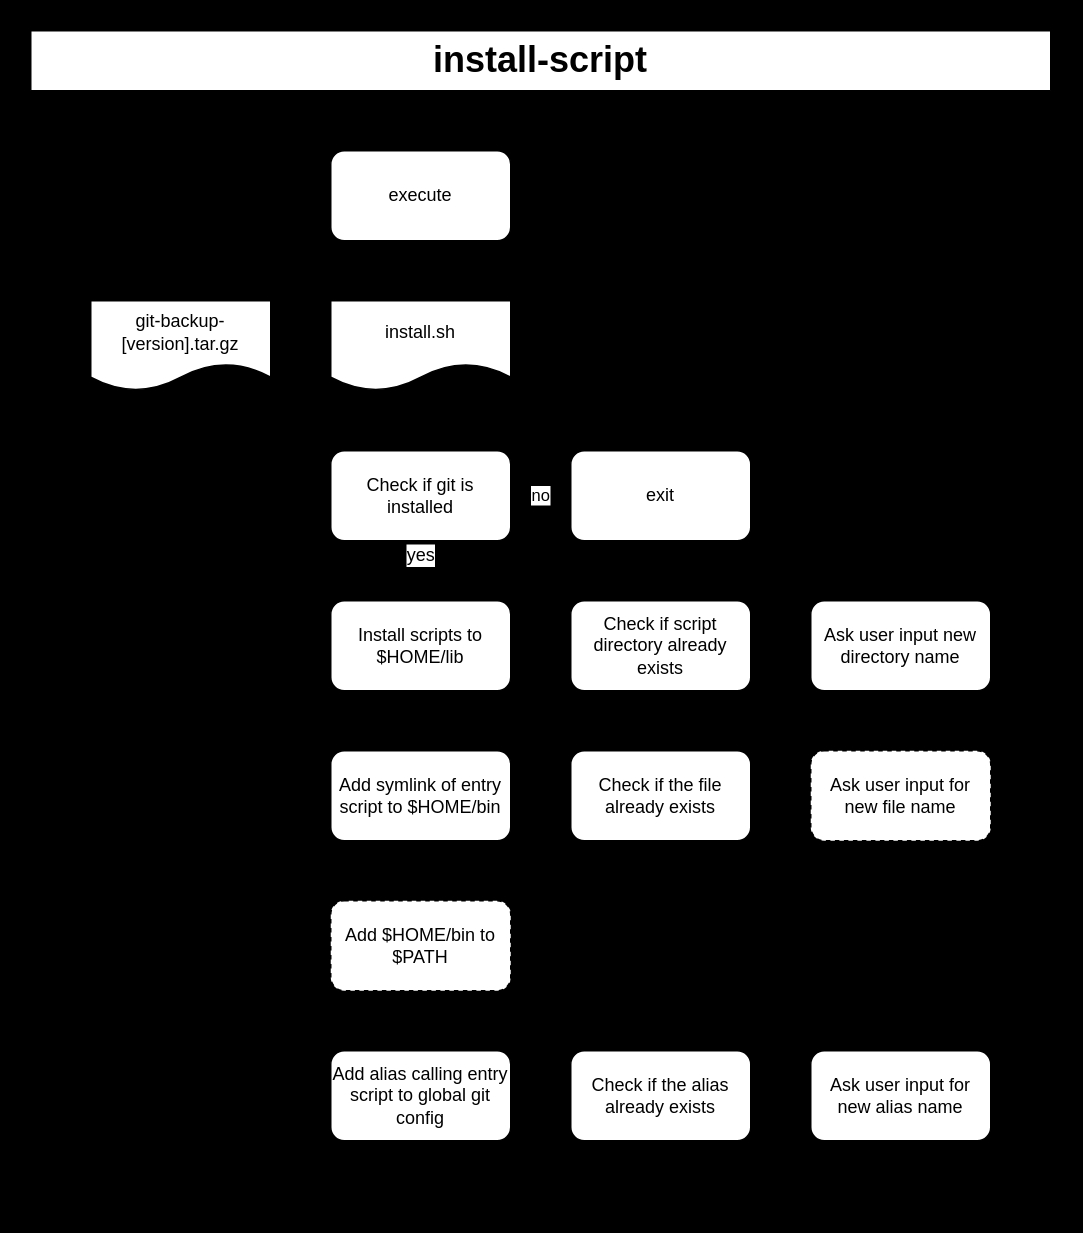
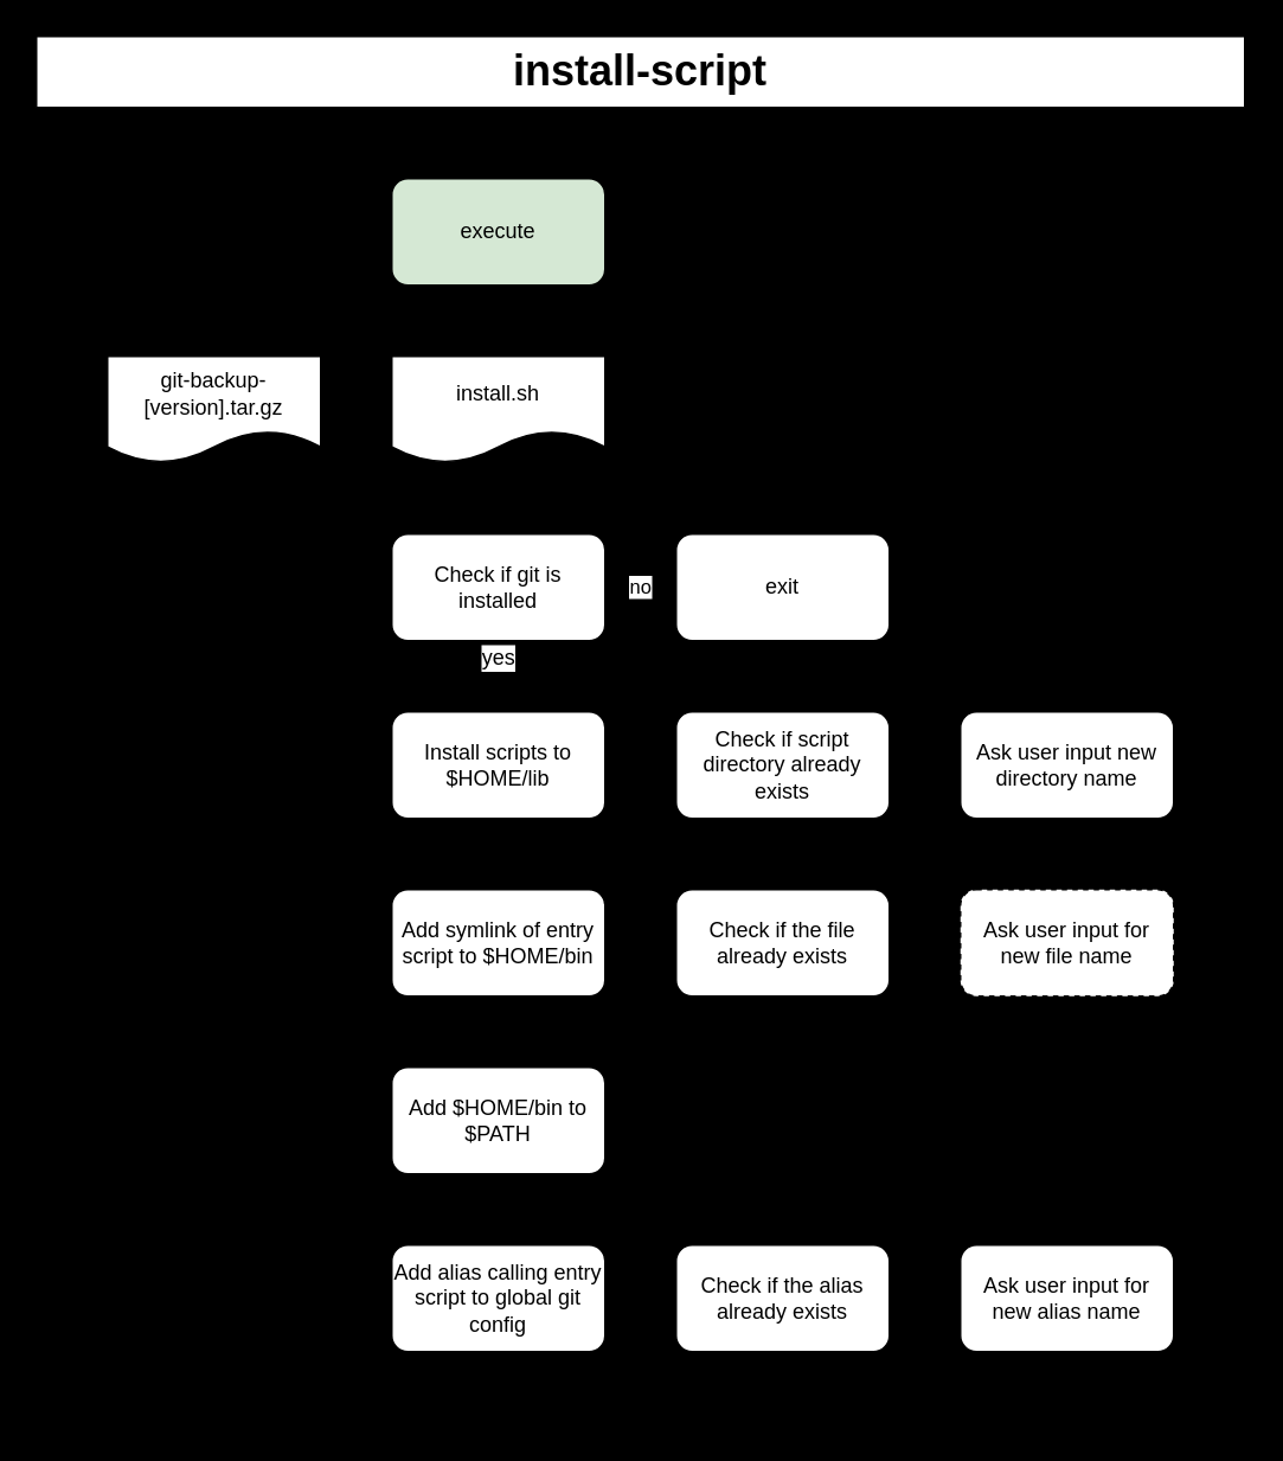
  <mxCell id="0" />
  <mxCell id="1" parent="0" />
  <mxCell id="2" value="&lt;font style=&quot;font-size: 24px;&quot;&gt;install-script&lt;/font&gt;" style="swimlane;whiteSpace=wrap;html=1;startSize=40;fontSize=24;" parent="1" vertex="1"><mxGeometry x="20" y="20" width="680" height="780" as="geometry" /></mxCell>
  <mxCell id="3" value="install.sh" style="shape=document;whiteSpace=wrap;html=1;boundedLbl=1;" parent="2" vertex="1"><mxGeometry x="200" y="180" width="120" height="60" as="geometry" /></mxCell>
  <mxCell id="4" value="yes" style="edgeStyle=orthogonalEdgeStyle;rounded=0;orthogonalLoop=1;jettySize=auto;html=1;fontSize=12;" parent="2" source="5" target="18" edge="1"><mxGeometry x="-0.5" relative="1" as="geometry"><Array as="points"><mxPoint x="260" y="350" /><mxPoint x="260" y="350" /></Array><mxPoint as="offset" /></mxGeometry></mxCell>
  <mxCell id="5" value="Check if git is installed" style="rounded=1;whiteSpace=wrap;html=1;" parent="2" vertex="1"><mxGeometry x="200" y="280" width="120" height="60" as="geometry" /></mxCell>
  <mxCell id="6" style="edgeStyle=orthogonalEdgeStyle;rounded=0;orthogonalLoop=1;jettySize=auto;html=1;fontSize=12;" parent="2" source="7" target="30" edge="1"><mxGeometry relative="1" as="geometry" /></mxCell>
  <mxCell id="7" value="Add alias calling entry script to global git config" style="rounded=1;whiteSpace=wrap;html=1;" parent="2" vertex="1"><mxGeometry x="200" y="680" width="120" height="60" as="geometry" /></mxCell>
  <mxCell id="8" style="edgeStyle=orthogonalEdgeStyle;rounded=0;orthogonalLoop=1;jettySize=auto;html=1;" parent="2" source="9" target="3" edge="1"><mxGeometry relative="1" as="geometry" /></mxCell>
  <mxCell id="9" value="git-backup-[version].tar.gz" style="shape=document;whiteSpace=wrap;html=1;boundedLbl=1;" parent="2" vertex="1"><mxGeometry x="40" y="180" width="120" height="60" as="geometry" /></mxCell>
  <mxCell id="10" style="edgeStyle=orthogonalEdgeStyle;rounded=0;orthogonalLoop=1;jettySize=auto;html=1;" parent="2" source="3" target="5" edge="1"><mxGeometry relative="1" as="geometry"><mxPoint x="260" y="340" as="sourcePoint" /><mxPoint x="540" y="380" as="targetPoint" /></mxGeometry></mxCell>
  <mxCell id="11" value="exit" style="rounded=1;whiteSpace=wrap;html=1;" parent="2" vertex="1"><mxGeometry x="360" y="280" width="120" height="60" as="geometry" /></mxCell>
  <mxCell id="12" value="" style="edgeStyle=orthogonalEdgeStyle;rounded=0;orthogonalLoop=1;jettySize=auto;html=1;" parent="2" source="5" target="11" edge="1"><mxGeometry relative="1" as="geometry" /></mxCell>
  <mxCell id="13" value="no" style="edgeStyle=orthogonalEdgeStyle;rounded=0;orthogonalLoop=1;jettySize=auto;html=1;" parent="2" source="5" target="11" edge="1"><mxGeometry relative="1" as="geometry" /></mxCell>
  <mxCell id="14" style="edgeStyle=orthogonalEdgeStyle;rounded=0;orthogonalLoop=1;jettySize=auto;html=1;fontSize=12;" parent="2" source="15" target="20" edge="1"><mxGeometry relative="1" as="geometry" /></mxCell>
  <mxCell id="15" value="Check if script directory already exists" style="rounded=1;whiteSpace=wrap;html=1;" parent="2" vertex="1"><mxGeometry x="360" y="380" width="120" height="60" as="geometry" /></mxCell>
  <mxCell id="16" style="edgeStyle=orthogonalEdgeStyle;rounded=0;orthogonalLoop=1;jettySize=auto;html=1;fontSize=12;" parent="2" source="18" target="15" edge="1"><mxGeometry relative="1" as="geometry" /></mxCell>
  <mxCell id="17" style="edgeStyle=orthogonalEdgeStyle;rounded=0;orthogonalLoop=1;jettySize=auto;html=1;fontSize=12;" parent="2" source="18" target="24" edge="1"><mxGeometry relative="1" as="geometry" /></mxCell>
  <mxCell id="18" value="Install scripts to $HOME/lib" style="rounded=1;whiteSpace=wrap;html=1;" parent="2" vertex="1"><mxGeometry x="200" y="380" width="120" height="60" as="geometry" /></mxCell>
  <mxCell id="19" style="edgeStyle=orthogonalEdgeStyle;rounded=0;orthogonalLoop=1;jettySize=auto;html=1;fontSize=12;" parent="2" source="20" target="18" edge="1"><mxGeometry relative="1" as="geometry"><Array as="points"><mxPoint x="580" y="360" /><mxPoint x="260" y="360" /></Array></mxGeometry></mxCell>
  <mxCell id="20" value="Ask user input new directory name" style="rounded=1;whiteSpace=wrap;html=1;" parent="2" vertex="1"><mxGeometry x="520" y="380" width="120" height="60" as="geometry" /></mxCell>
  <mxCell id="21" style="edgeStyle=orthogonalEdgeStyle;rounded=0;orthogonalLoop=1;jettySize=auto;html=1;fontSize=12;startArrow=none;" parent="2" source="33" target="7" edge="1"><mxGeometry relative="1" as="geometry" /></mxCell>
  <mxCell id="22" style="edgeStyle=orthogonalEdgeStyle;rounded=0;orthogonalLoop=1;jettySize=auto;html=1;fontSize=12;" parent="2" source="24" target="26" edge="1"><mxGeometry relative="1" as="geometry"><mxPoint x="360" y="510" as="targetPoint" /></mxGeometry></mxCell>
  <mxCell id="23" style="edgeStyle=orthogonalEdgeStyle;rounded=0;orthogonalLoop=1;jettySize=auto;html=1;fontSize=12;" parent="2" source="24" target="33" edge="1"><mxGeometry relative="1" as="geometry" /></mxCell>
  <mxCell id="24" value="Add symlink of entry script to $HOME/bin" style="rounded=1;whiteSpace=wrap;html=1;" parent="2" vertex="1"><mxGeometry x="200" y="480" width="120" height="60" as="geometry" /></mxCell>
  <mxCell id="25" style="edgeStyle=orthogonalEdgeStyle;rounded=0;orthogonalLoop=1;jettySize=auto;html=1;fontSize=12;" parent="2" source="26" target="28" edge="1"><mxGeometry relative="1" as="geometry" /></mxCell>
  <mxCell id="26" value="Check if the file already exists" style="rounded=1;whiteSpace=wrap;html=1;" parent="2" vertex="1"><mxGeometry x="360" y="480" width="120" height="60" as="geometry" /></mxCell>
  <mxCell id="27" style="edgeStyle=orthogonalEdgeStyle;rounded=0;orthogonalLoop=1;jettySize=auto;html=1;fontSize=12;" parent="2" source="28" target="24" edge="1"><mxGeometry relative="1" as="geometry"><Array as="points"><mxPoint x="580" y="460" /><mxPoint x="260" y="460" /></Array></mxGeometry></mxCell>
  <mxCell id="28" value="Ask user input for new file name" style="rounded=1;whiteSpace=wrap;html=1;dashed=1;" parent="2" vertex="1"><mxGeometry x="520" y="480" width="120" height="60" as="geometry" /></mxCell>
  <mxCell id="29" style="edgeStyle=orthogonalEdgeStyle;rounded=0;orthogonalLoop=1;jettySize=auto;html=1;fontSize=12;dashed=1;" parent="2" source="30" target="32" edge="1"><mxGeometry relative="1" as="geometry" /></mxCell>
  <mxCell id="30" value="Check if the alias already exists" style="rounded=1;whiteSpace=wrap;html=1;" parent="2" vertex="1"><mxGeometry x="360" y="680" width="120" height="60" as="geometry" /></mxCell>
  <mxCell id="31" style="edgeStyle=orthogonalEdgeStyle;rounded=0;orthogonalLoop=1;jettySize=auto;html=1;fontSize=12;" parent="2" source="32" target="7" edge="1"><mxGeometry relative="1" as="geometry"><Array as="points"><mxPoint x="580" y="660" /><mxPoint x="260" y="660" /></Array></mxGeometry></mxCell>
  <mxCell id="32" value="Ask user input for new alias name" style="rounded=1;whiteSpace=wrap;html=1;" parent="2" vertex="1"><mxGeometry x="520" y="680" width="120" height="60" as="geometry" /></mxCell>
- <mxCell id="33" value="Add $HOME/bin to $PATH" style="rounded=1;whiteSpace=wrap;html=1;dashed=1;" parent="2" vertex="1"><mxGeometry x="200" y="580" width="120" height="60" as="geometry" /></mxCell>
+ <mxCell id="33" value="Add $HOME/bin to $PATH" style="rounded=1;whiteSpace=wrap;html=1;" parent="2" vertex="1"><mxGeometry x="200" y="580" width="120" height="60" as="geometry" /></mxCell>
  <mxCell id="34" style="edgeStyle=none;html=1;" parent="2" source="35" target="3" edge="1"><mxGeometry relative="1" as="geometry" /></mxCell>
- <mxCell id="35" value="execute" style="rounded=1;whiteSpace=wrap;html=1;" parent="2" vertex="1"><mxGeometry x="200" y="80" width="120" height="60" as="geometry" /></mxCell>
+ <mxCell id="35" value="execute" style="rounded=1;whiteSpace=wrap;html=1;fillColor=#d5e8d4;" parent="2" vertex="1"><mxGeometry x="200" y="80" width="120" height="60" as="geometry" /></mxCell>
